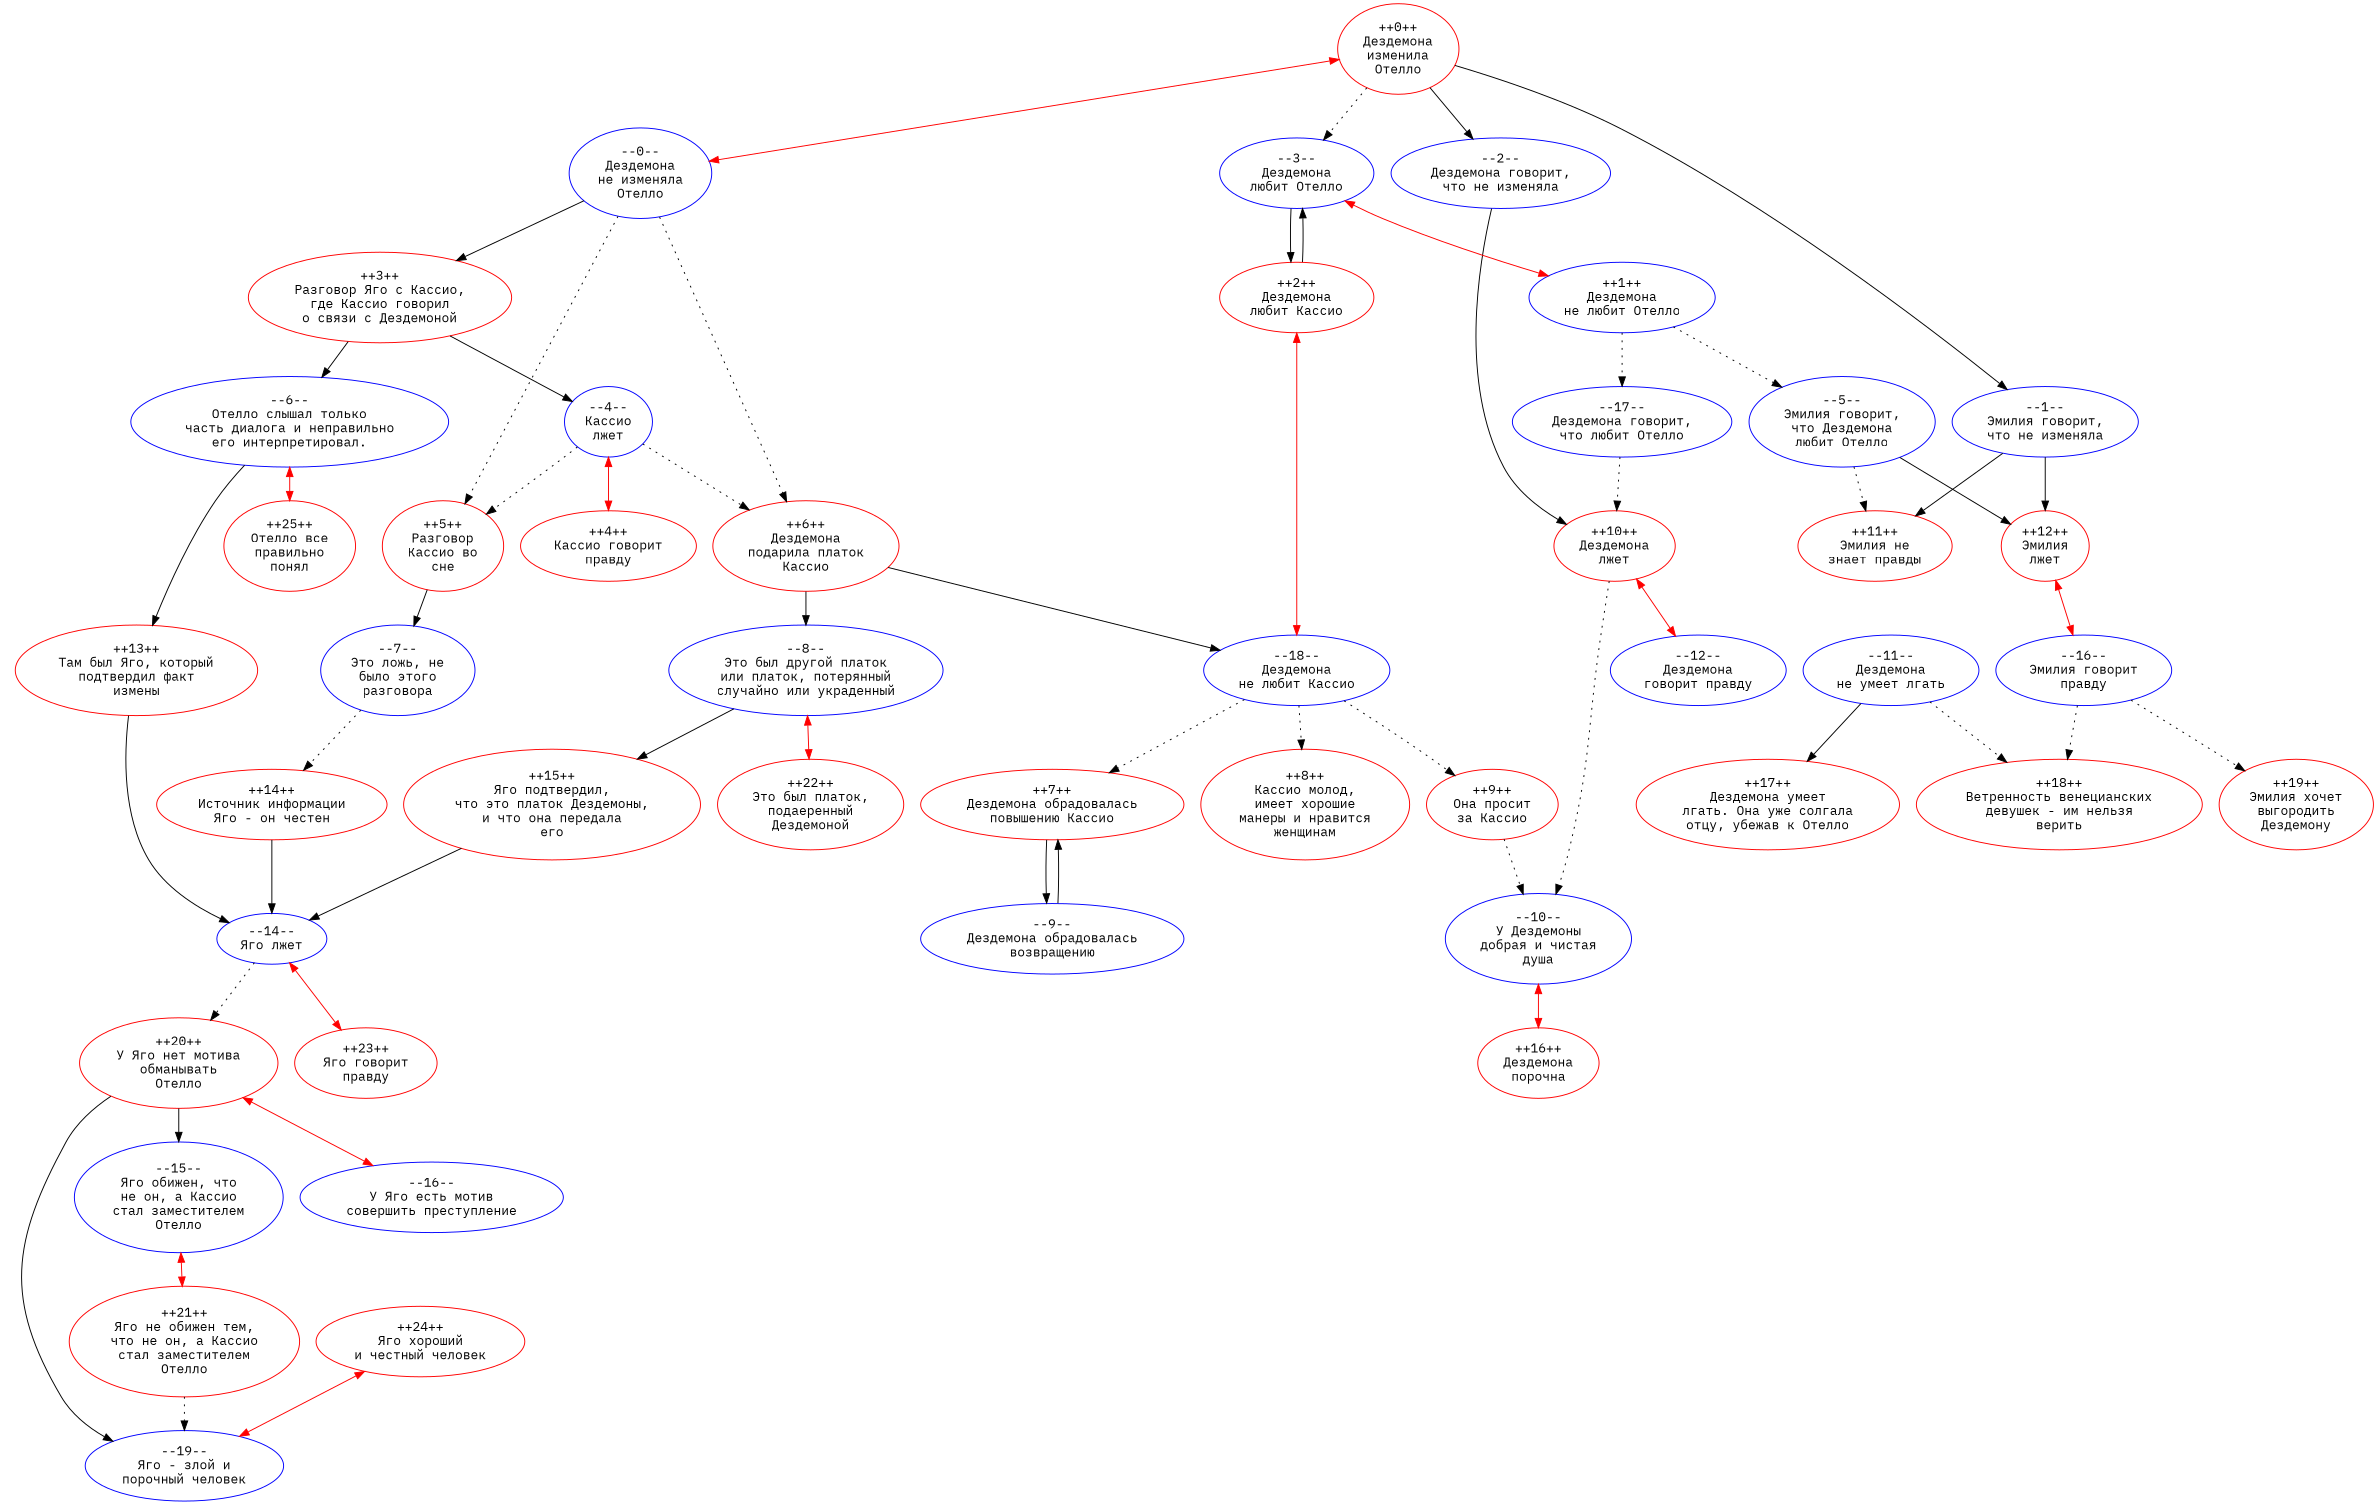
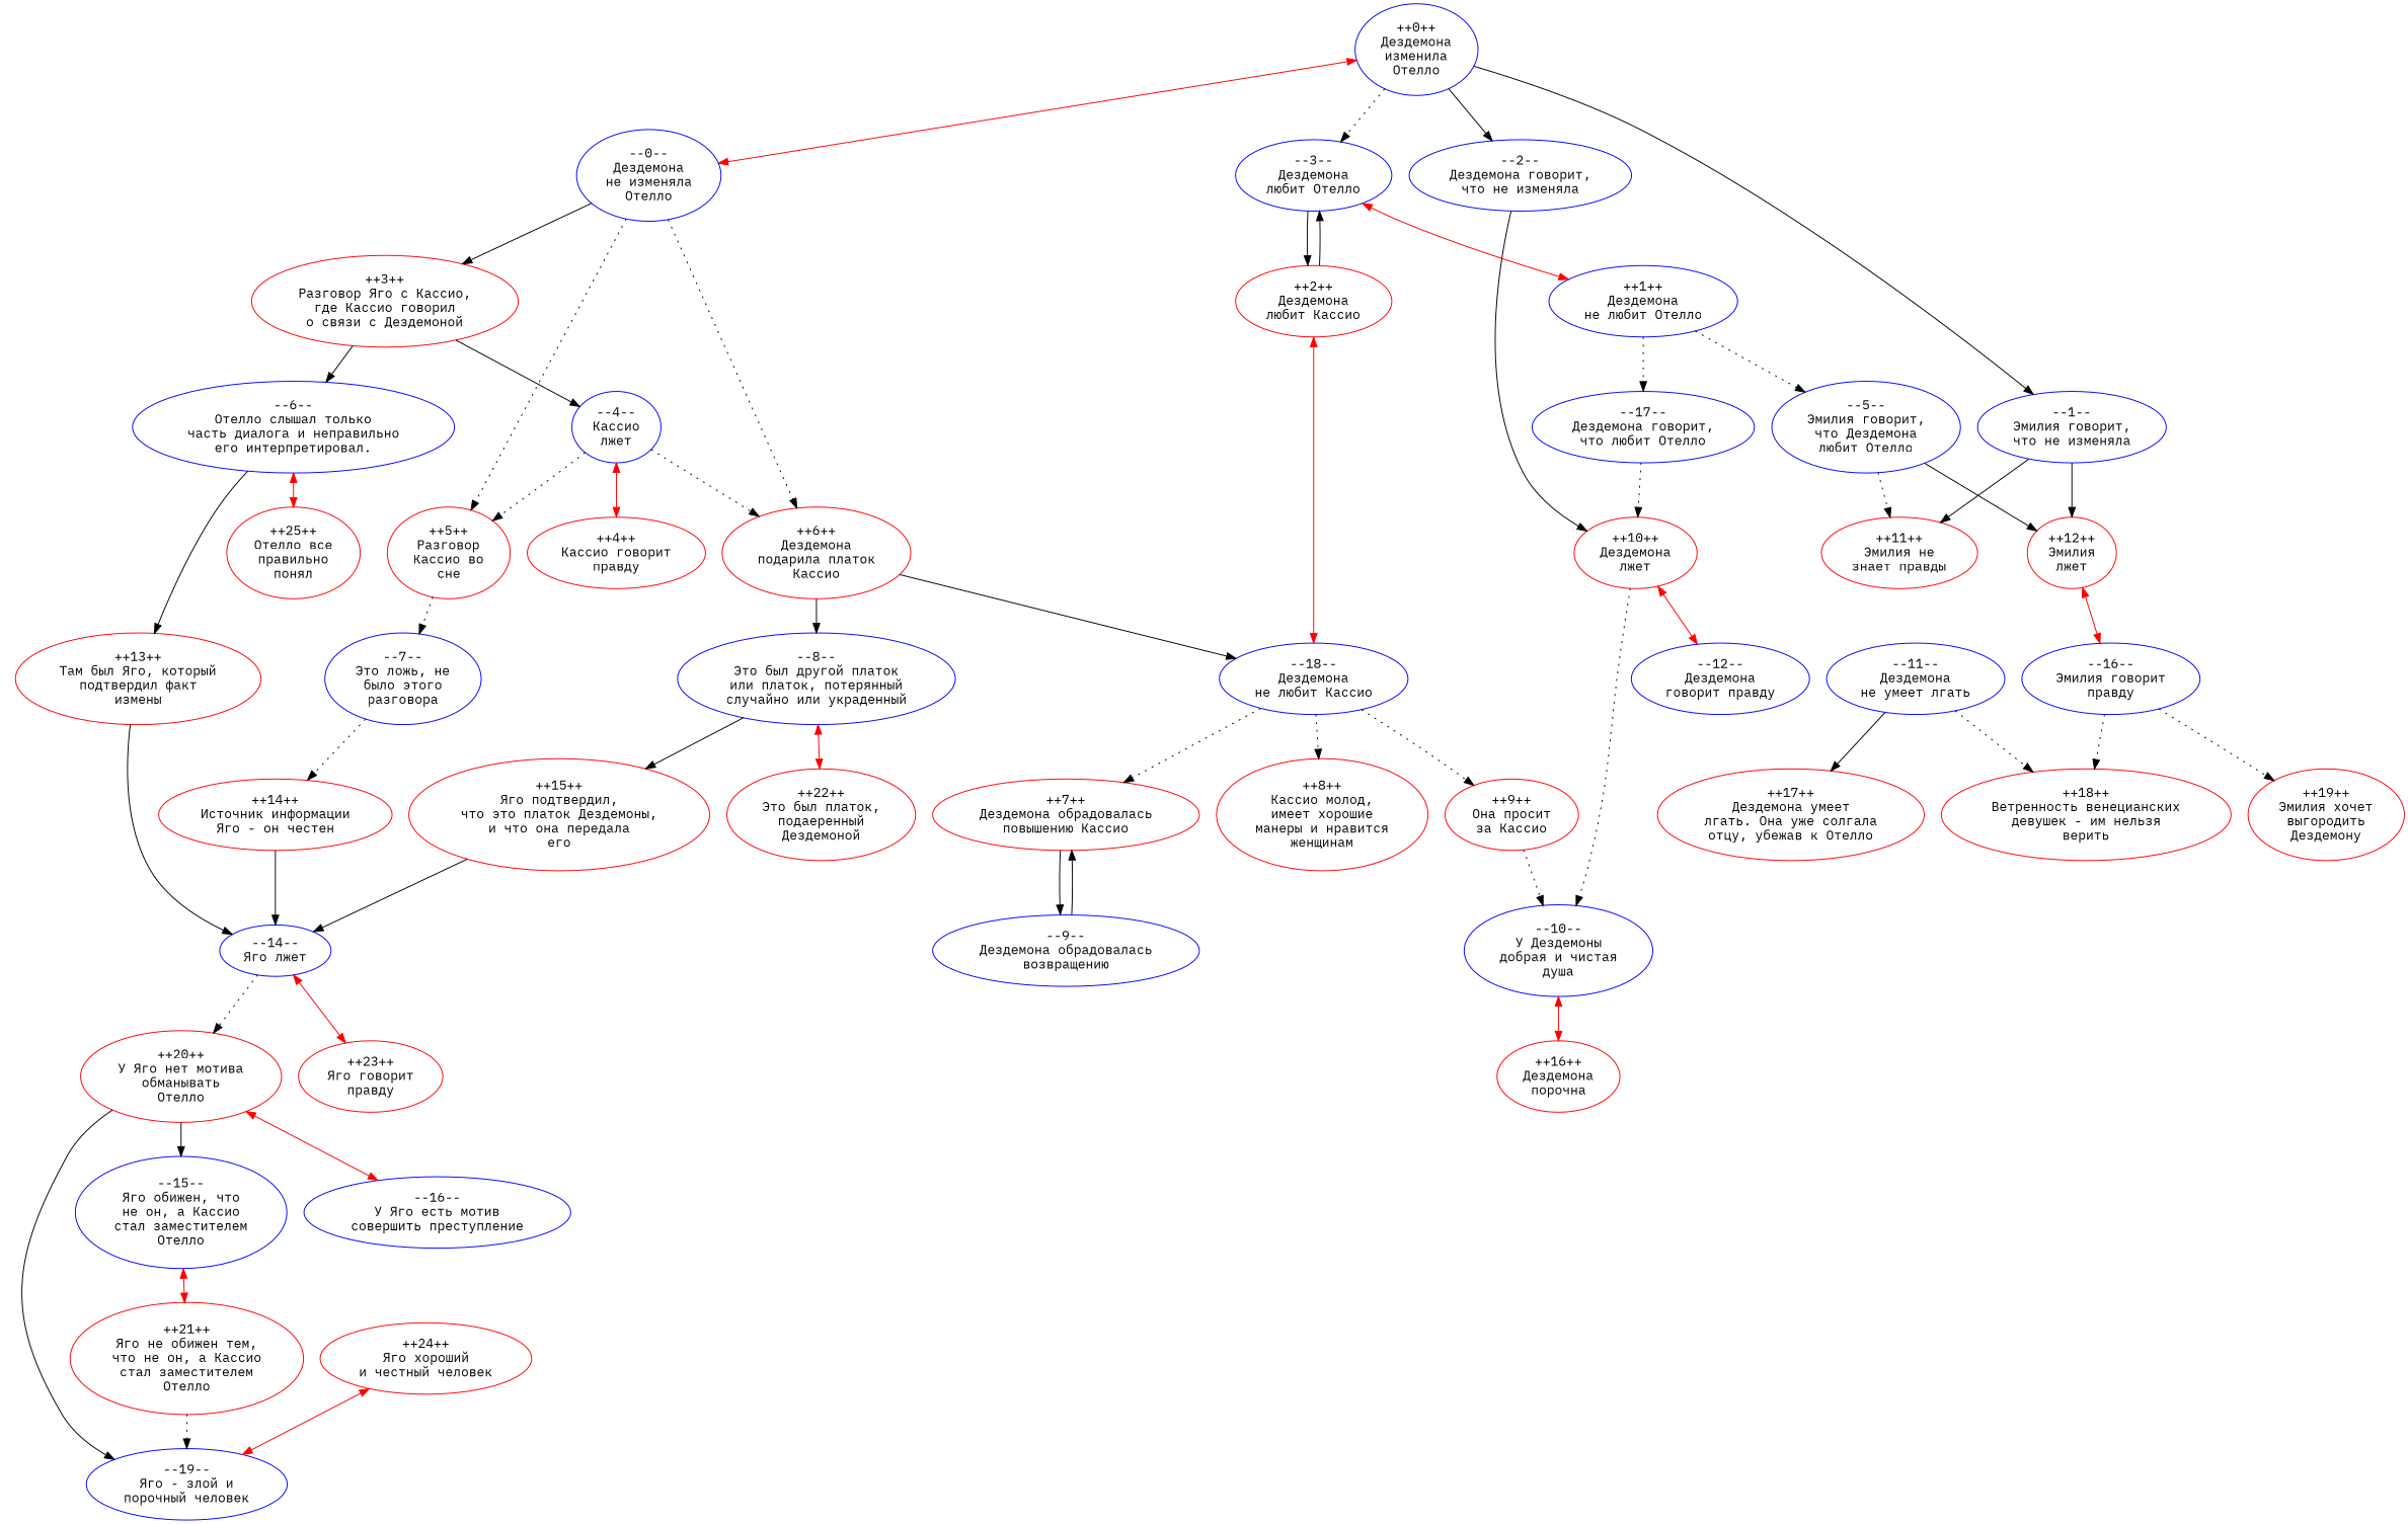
  digraph {
    fontname="IBM Plex Mono"
    node [color=red fontcolor=black fontname="IBM Plex Mono"]
    edge [fontname="IBM Plex Mono"]
-   n1 [label="++0++\nДездемона\nизменила\nОтелло"]
+   n1 [color=blue label="++0++\nДездемона\nизменила\nОтелло"]
    n2 [color=blue label="--0--\nДездемона\nне изменяла\nОтелло"]
    n3 [color=blue label="--1--\nЭмилия говорит,\nчто не изменяла"]
    n4 [color=blue label="--2--\nДездемона говорит,\nчто не изменяла"]
    n5 [color=blue label="--3--\nДездемона\nлюбит Отелло"]
    n6 [label="++3++\nРазговор Яго с Кассио,\nгде Кассио говорил\nо связи с Дездемоной"]
    n7 [label="++5++\nРазговор\nКассио во\nсне"]
    n8 [label="++6++\nДездемона\nподарила платок\nКассио"]
    n9 [label="++11++\nЭмилия не\nзнает правды"]
    n10 [label="++12++\nЭмилия\nлжет"]
    n11 [label="++10++\nДездемона\nлжет"]
    n12 [color=blue label="++1++\nДездемона\nне любит Отелло"]
    n13 [label="++2++\nДездемона\nлюбит Кассио"]
    n14 [color=blue label="--5--\nЭмилия говорит,\nчто Дездемона\nлюбит Отелло"]
    n15 [color=blue label="--17--\nДездемона говорит,\nчто любит Отелло"]
    n16 [color=blue label="--18--\nДездемона\nне любит Кассио"]
    n17 [label="++7++\nДездемона обрадовалась\nповышению Кассио"]
    n18 [label="++8++\nКассио молод,\nимеет хорошие\nманеры и нравится\nженщинам"]
    n19 [label="++9++\nОна просит\nза Кассио"]
    n20 [color=blue label="--4--\nКассио\nлжет"]
    n21 [color=blue label="--6--\nОтелло слышал только\nчасть диалога и неправильно\nего интерпретировал."]
    n22 [label="++4++\nКассио говорит\nправду"]
    n23 [label="++13++\nТам был Яго, который\nподтвердил факт\nизмены"]
    n24 [label="++25++\nОтелло все\nправильно\nпонял"]
    n25 [color=blue label="--7--\nЭто ложь, не\nбыло этого\nразговора"]
    n26 [label="++14++\nИсточник информации\nЯго - он честен"]
    n27 [color=blue label="--8--\nЭто был другой платок\nили платок, потерянный\nслучайно или украденный"]
    n28 [label="++15++\nЯго подтвердил,\nчто это платок Дездемоны,\nи что она передала\nего"]
    n29 [label="++22++\nЭто был платок,\nподаеренный\nДездемоной"]
    n30 [color=blue label="--9--\nДездемона обрадовалась\nвозвращению"]
    n31 [color=blue label="--10--\nУ Дездемоны\nдобрая и чистая\nдуша"]
    n32 [label="++16++\nДездемона\nпорочна"]
    n33 [color=blue label="--12--\nДездемона\nговорит правду"]
    n34 [color=blue label="--11--\nДездемона\nне умеет лгать"]
    n35 [label="++17++\nДездемона умеет\nлгать. Она уже солгала\nотцу, убежав к Отелло"]
    n36 [label="++18++\nВетренность венецианских\nдевушек - им нельзя\nверить"]
    n37 [color=blue label="--16--\nЭмилия говорит\nправду"]
    n38 [label="++19++\nЭмилия хочет\nвыгородить\nДездемону"]
    n39 [color=blue label="--14--\nЯго лжет"]
    n40 [label="++20++\nУ Яго нет мотива\nобманывать\nОтелло"]
    n41 [label="++23++\nЯго говорит\nправду"]
    n42 [color=blue label="--15--\nЯго обижен, что\nне он, а Кассио\nстал заместителем\nОтелло"]
    n43 [color=blue label="--16--\nУ Яго есть мотив\nсовершить преступление"]
    n44 [color=blue label="--19--\nЯго - злой и\nпорочный человек"]
    n45 [label="++21++\nЯго не обижен тем,\nчто не он, а Кассио\nстал заместителем\nОтелло"]
    n46 [label="++24++\nЯго хороший\nи честный человек"]
    n1 -> n2 [color=red dir=both]
    n1 -> n3
    n1 -> n4
    n1 -> n5 [style=dotted]
    n2 -> n6
    n2 -> n7 [style=dotted]
    n2 -> n8 [style=dotted]
    n3 -> n9
    n3 -> n10
    n4 -> n11
    n5 -> n12 [color=red dir=both]
    n5 -> n13
    n6 -> n20
    n6 -> n21
-   n7 -> n25
+   n7 -> n25 [style=dotted]
    n8 -> n16
    n8 -> n27
    n10 -> n37 [color=red dir=both]
    n11 -> n31 [style=dotted]
    n11 -> n33 [color=red dir=both]
    n12 -> n14 [style=dotted]
    n12 -> n15 [style=dotted]
    n13 -> n5
    n13 -> n16 [color=red dir=both]
    n14 -> n9 [style=dotted]
    n14 -> n10
    n15 -> n11 [style=dotted]
    n16 -> n17 [style=dotted]
    n16 -> n18 [style=dotted]
    n16 -> n19 [style=dotted]
    n17 -> n30
    n19 -> n31 [style=dotted]
    n20 -> n7 [style=dotted]
    n20 -> n8 [style=dotted]
    n20 -> n22 [color=red dir=both]
    n21 -> n23
    n21 -> n24 [color=red dir=both]
    n23 -> n39
    n25 -> n26 [style=dotted]
    n26 -> n39
    n27 -> n28
    n27 -> n29 [color=red dir=both]
    n28 -> n39
    n30 -> n17
    n31 -> n32 [color=red dir=both]
    n34 -> n35
    n34 -> n36 [style=dotted]
    n37 -> n36 [style=dotted]
    n37 -> n38 [style=dotted]
    n39 -> n40 [style=dotted]
    n39 -> n41 [color=red dir=both]
    n40 -> n42
    n40 -> n43 [color=red dir=both]
    n40 -> n44
    n42 -> n45 [color=red dir=both]
    n45 -> n44 [style=dotted]
    n46 -> n44 [color=red dir=both]
  }
